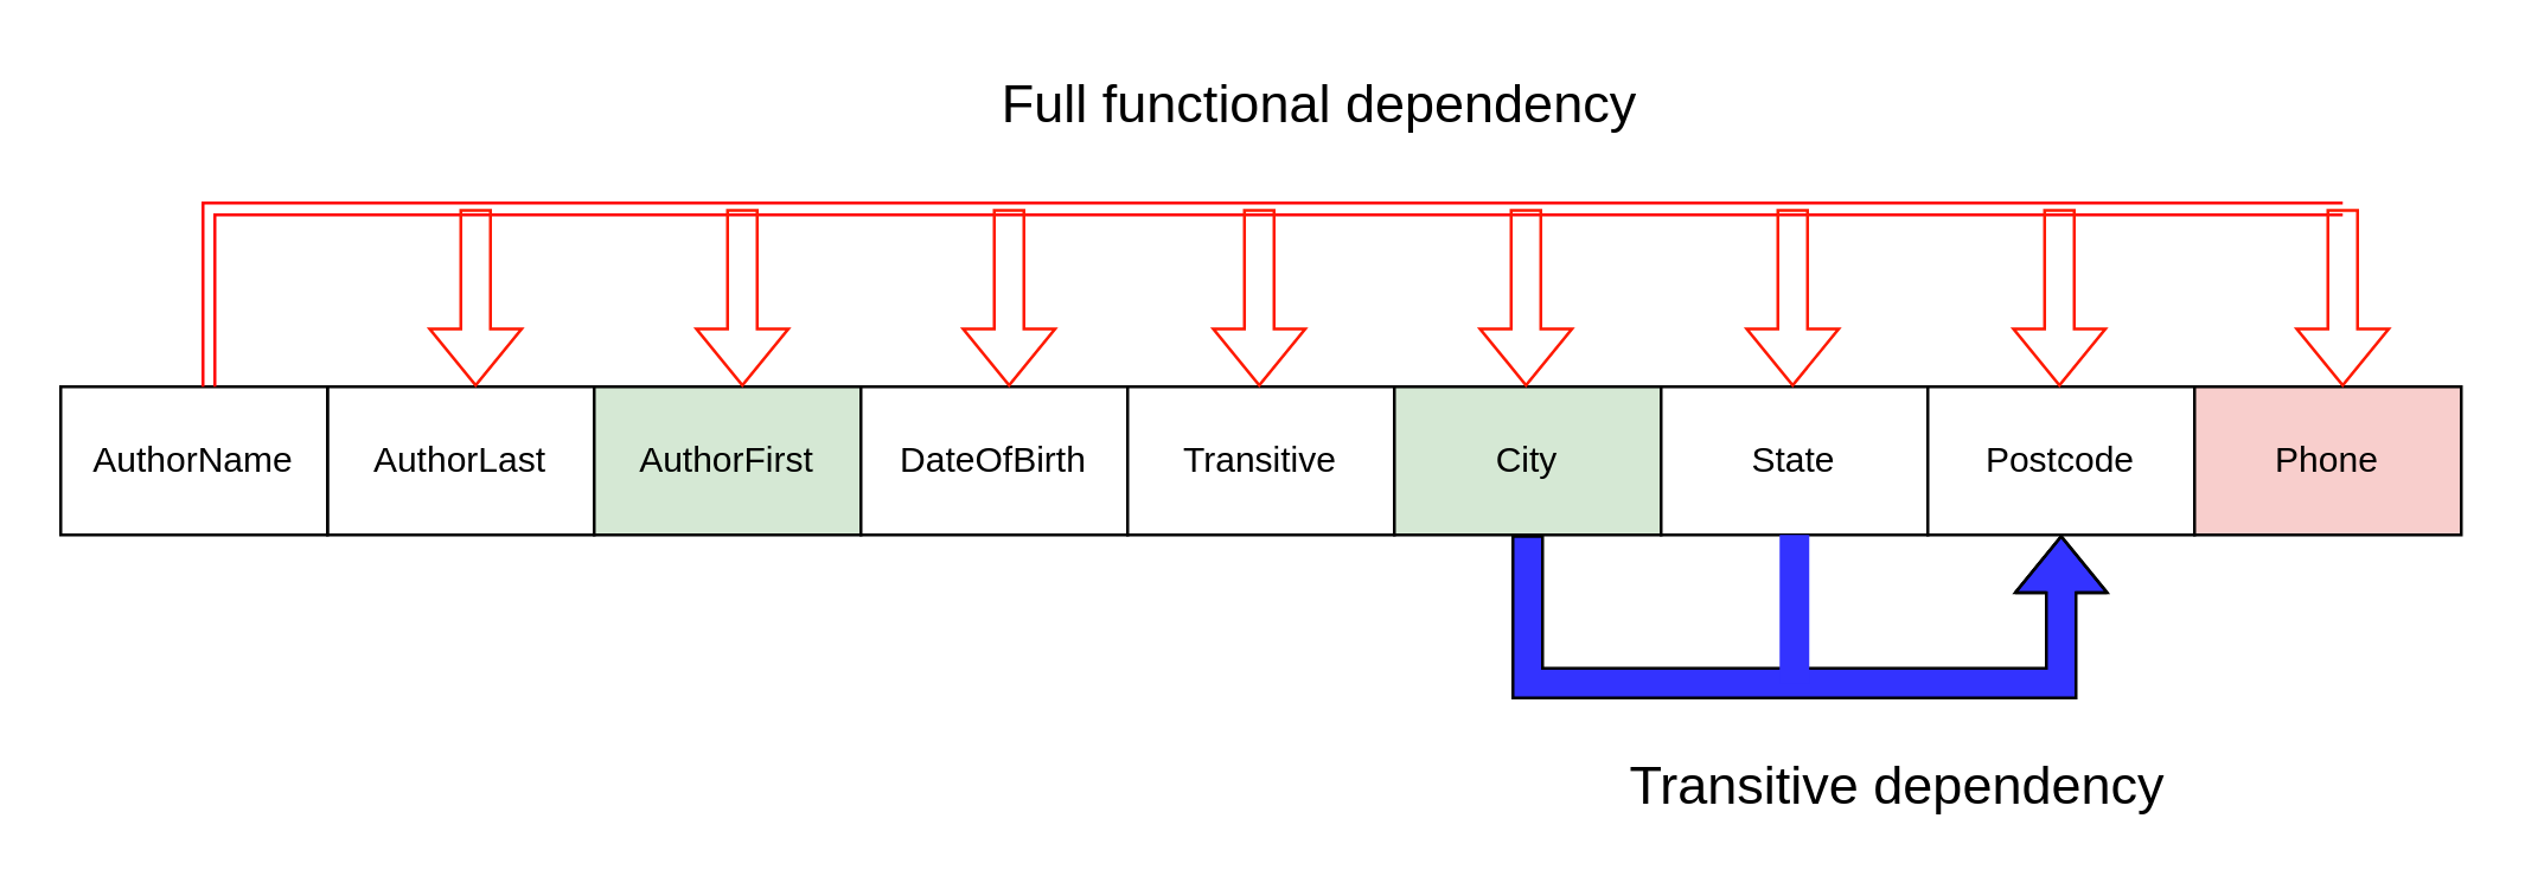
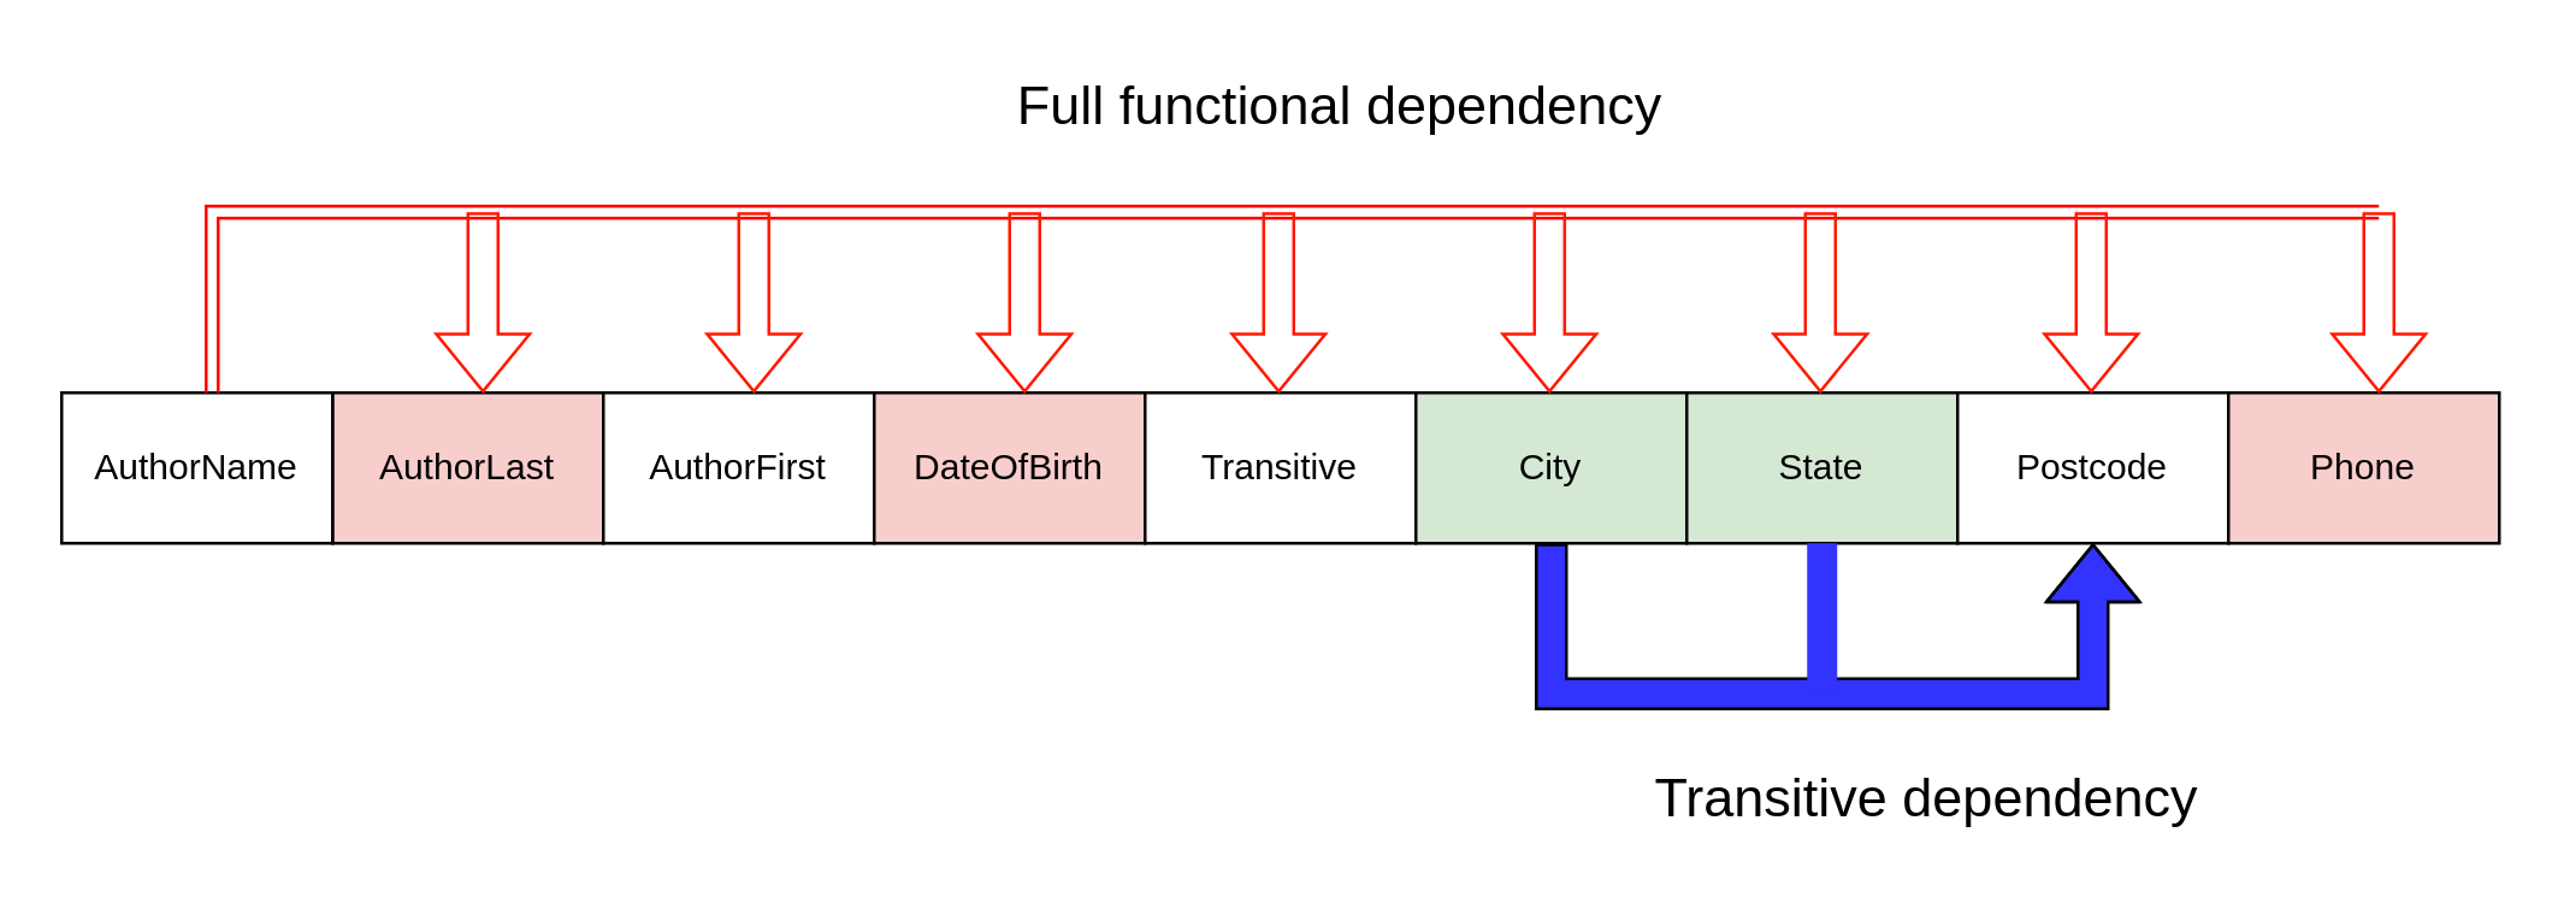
  <mxCell id="0" />
  <mxCell id="1" parent="0" />
- <mxCell id="2" value="AuthorLast" style="rounded=0;whiteSpace=wrap;html=1;" vertex="1" parent="1"><mxGeometry x="110" y="130" width="90" height="50" as="geometry" /></mxCell>
- <mxCell id="3" value="AuthorFirst" style="rounded=0;whiteSpace=wrap;html=1;fillColor=#d5e8d4;" vertex="1" parent="1"><mxGeometry x="200" y="130" width="90" height="50" as="geometry" /></mxCell>
- <mxCell id="4" value="DateOfBirth" style="rounded=0;whiteSpace=wrap;html=1;" vertex="1" parent="1"><mxGeometry x="290" y="130" width="90" height="50" as="geometry" /></mxCell>
+ <mxCell id="2" value="AuthorLast" style="rounded=0;whiteSpace=wrap;html=1;fillColor=#f8cecc;" vertex="1" parent="1"><mxGeometry x="110" y="130" width="90" height="50" as="geometry" /></mxCell>
+ <mxCell id="3" value="AuthorFirst" style="rounded=0;whiteSpace=wrap;html=1;" vertex="1" parent="1"><mxGeometry x="200" y="130" width="90" height="50" as="geometry" /></mxCell>
+ <mxCell id="4" value="DateOfBirth" style="rounded=0;whiteSpace=wrap;html=1;fillColor=#f8cecc;" vertex="1" parent="1"><mxGeometry x="290" y="130" width="90" height="50" as="geometry" /></mxCell>
  <mxCell id="5" value="Transitive" style="rounded=0;whiteSpace=wrap;html=1;" vertex="1" parent="1"><mxGeometry x="380" y="130" width="90" height="50" as="geometry" /></mxCell>
  <mxCell id="6" value="City" style="rounded=0;whiteSpace=wrap;html=1;fillColor=#d5e8d4;" vertex="1" parent="1"><mxGeometry x="470" y="130" width="90" height="50" as="geometry" /></mxCell>
- <mxCell id="7" value="State" style="rounded=0;whiteSpace=wrap;html=1;" vertex="1" parent="1"><mxGeometry x="560" y="130" width="90" height="50" as="geometry" /></mxCell>
+ <mxCell id="7" value="State" style="rounded=0;whiteSpace=wrap;html=1;fillColor=#d5e8d4;" vertex="1" parent="1"><mxGeometry x="560" y="130" width="90" height="50" as="geometry" /></mxCell>
  <mxCell id="8" value="Postcode" style="rounded=0;whiteSpace=wrap;html=1;" vertex="1" parent="1"><mxGeometry x="650" y="130" width="90" height="50" as="geometry" /></mxCell>
  <mxCell id="9" value="AuthorName" style="rounded=0;whiteSpace=wrap;html=1;" vertex="1" parent="1"><mxGeometry x="20" y="130" width="90" height="50" as="geometry" /></mxCell>
  <mxCell id="10" value="Phone" style="rounded=0;whiteSpace=wrap;html=1;fillColor=#f8cecc;" vertex="1" parent="1"><mxGeometry x="740" y="130" width="90" height="50" as="geometry" /></mxCell>
  <mxCell id="11" value="" style="endArrow=none;html=1;rounded=0;shape=link;fillColor=#FF1900;strokeColor=#FF0000;" edge="1" parent="1"><mxGeometry width="50" height="50" relative="1" as="geometry"><mxPoint x="70" y="130" as="sourcePoint" /><mxPoint x="790" y="70" as="targetPoint" /><Array as="points"><mxPoint x="70" y="70" /></Array></mxGeometry></mxCell>
  <mxCell id="12" value="" style="endArrow=classic;html=1;rounded=0;shape=flexArrow;strokeColor=#FF1900;" edge="1" parent="1"><mxGeometry width="50" height="50" relative="1" as="geometry"><mxPoint x="160" y="70" as="sourcePoint" /><mxPoint x="160" y="130" as="targetPoint" /></mxGeometry></mxCell>
  <mxCell id="13" value="" style="endArrow=classic;html=1;rounded=0;shape=flexArrow;fillColor=none;strokeColor=#FF1900;" edge="1" parent="1"><mxGeometry width="50" height="50" relative="1" as="geometry"><mxPoint x="250" y="70" as="sourcePoint" /><mxPoint x="250" y="130" as="targetPoint" /></mxGeometry></mxCell>
  <mxCell id="14" value="" style="endArrow=classic;html=1;rounded=0;shape=flexArrow;strokeColor=#FF1900;" edge="1" parent="1"><mxGeometry width="50" height="50" relative="1" as="geometry"><mxPoint x="340" y="70" as="sourcePoint" /><mxPoint x="340" y="130" as="targetPoint" /></mxGeometry></mxCell>
  <mxCell id="15" value="" style="endArrow=classic;html=1;rounded=0;shape=flexArrow;strokeColor=#FF1900;" edge="1" parent="1"><mxGeometry width="50" height="50" relative="1" as="geometry"><mxPoint x="424.41" y="70" as="sourcePoint" /><mxPoint x="424.41" y="130" as="targetPoint" /></mxGeometry></mxCell>
  <mxCell id="16" value="" style="endArrow=classic;html=1;rounded=0;shape=flexArrow;strokeColor=#FF1900;" edge="1" parent="1"><mxGeometry width="50" height="50" relative="1" as="geometry"><mxPoint x="514.41" y="70" as="sourcePoint" /><mxPoint x="514.41" y="130" as="targetPoint" /></mxGeometry></mxCell>
  <mxCell id="17" value="" style="endArrow=classic;html=1;rounded=0;shape=flexArrow;strokeColor=#FF1900;" edge="1" parent="1"><mxGeometry width="50" height="50" relative="1" as="geometry"><mxPoint x="604.41" y="70" as="sourcePoint" /><mxPoint x="604.41" y="130" as="targetPoint" /></mxGeometry></mxCell>
  <mxCell id="18" value="" style="endArrow=classic;html=1;rounded=0;shape=flexArrow;strokeColor=#FF1900;" edge="1" parent="1"><mxGeometry width="50" height="50" relative="1" as="geometry"><mxPoint x="694.41" y="70" as="sourcePoint" /><mxPoint x="694.41" y="130" as="targetPoint" /></mxGeometry></mxCell>
  <mxCell id="19" value="" style="endArrow=classic;html=1;rounded=0;shape=flexArrow;strokeColor=#FF1900;" edge="1" parent="1"><mxGeometry width="50" height="50" relative="1" as="geometry"><mxPoint x="790" y="70" as="sourcePoint" /><mxPoint x="790" y="130" as="targetPoint" /></mxGeometry></mxCell>
  <mxCell id="20" value="" style="endArrow=classic;html=1;rounded=0;shape=flexArrow;exitX=0.5;exitY=1;exitDx=0;exitDy=0;entryX=0.5;entryY=1;entryDx=0;entryDy=0;edgeStyle=elbowEdgeStyle;elbow=vertical;fillColor=#3333FF;" edge="1" parent="1" source="6" target="8"><mxGeometry width="50" height="50" relative="1" as="geometry"><mxPoint x="510" y="170" as="sourcePoint" /><mxPoint x="560" y="120" as="targetPoint" /><Array as="points"><mxPoint x="620" y="230" /></Array></mxGeometry></mxCell>
  <mxCell id="21" value="" style="rounded=0;whiteSpace=wrap;html=1;fillColor=#3333FF;strokeColor=none;" vertex="1" parent="1"><mxGeometry x="600" y="180" width="10" height="50" as="geometry" /></mxCell>
  <mxCell id="22" value="&lt;font style=&quot;font-size: 18px;&quot;&gt;Full functional dependency&lt;/font&gt;" style="text;strokeColor=none;align=center;fillColor=none;html=1;verticalAlign=middle;whiteSpace=wrap;rounded=0;" vertex="1" parent="1"><mxGeometry x="335" y="20" width="220" height="30" as="geometry" /></mxCell>
  <mxCell id="23" value="&lt;font style=&quot;font-size: 18px;&quot;&gt;Transitive dependency&lt;/font&gt;" style="text;strokeColor=none;align=center;fillColor=none;html=1;verticalAlign=middle;whiteSpace=wrap;rounded=0;" vertex="1" parent="1"><mxGeometry x="530" y="250" width="220" height="30" as="geometry" /></mxCell>
